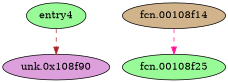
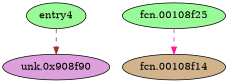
  digraph {
    node [fillcolor=palegreen style=filled]
    edge [style=dashed]
    n1 [label=entry4]
-   n2 [fillcolor=plum label="unk.0x108f90"]
+   n2 [fillcolor=plum label="unk.0x908f90"]
    n3 [label="fcn.00108f25"]
    n4 [fillcolor=tan label="fcn.00108f14"]
    n1 -> n2 [color=brown]
-   n4 -> n3 [color=deeppink]
+   n3 -> n4 [color=deeppink]
  }
